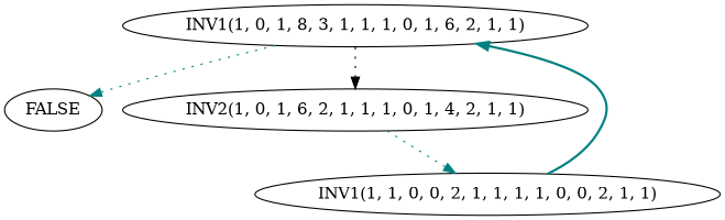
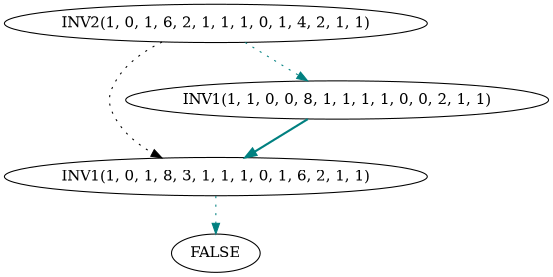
  digraph {
    edge [color=teal style=dotted]
    n1 [label=FALSE]
    n2 [label="INV1(1, 0, 1, 8, 3, 1, 1, 1, 0, 1, 6, 2, 1, 1)"]
-   n3 [label="INV1(1, 1, 0, 0, 2, 1, 1, 1, 1, 0, 0, 2, 1, 1)"]
+   n3 [label="INV1(1, 1, 0, 0, 8, 1, 1, 1, 1, 0, 0, 2, 1, 1)"]
    n4 [label="INV2(1, 0, 1, 6, 2, 1, 1, 1, 0, 1, 4, 2, 1, 1)"]
    n2 -> n1
    n3 -> n2 [style=bold]
-   n2 -> n4 [color=black]
+   n4 -> n2 [color=black]
    n4 -> n3
  }
